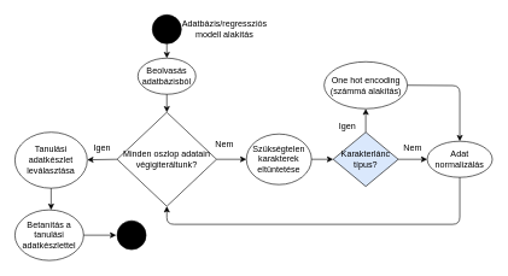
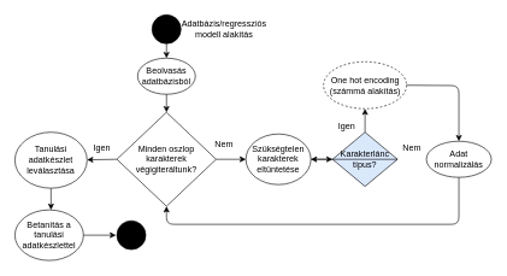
  <mxCell id="0" />
  <mxCell id="1" parent="0" />
  <mxCell id="2" value="" style="ellipse;whiteSpace=wrap;html=1;aspect=fixed;fillColor=#000000;" vertex="1" parent="1"><mxGeometry x="210" y="20" width="40" height="40" as="geometry" /></mxCell>
  <mxCell id="3" value="Adatbázis/regressziós modell alakítás" style="text;html=1;strokeColor=none;fillColor=none;align=center;verticalAlign=middle;whiteSpace=wrap;rounded=0;" vertex="1" parent="1"><mxGeometry x="290" y="30" width="40" height="20" as="geometry" /></mxCell>
  <mxCell id="4" value="" style="endArrow=classic;html=1;exitX=0.5;exitY=1;exitDx=0;exitDy=0;entryX=0.5;entryY=0;entryDx=0;entryDy=0;" edge="1" parent="1" source="2" target="5"><mxGeometry width="50" height="50" relative="1" as="geometry"><mxPoint x="380" y="240" as="sourcePoint" /><mxPoint x="230" y="100" as="targetPoint" /></mxGeometry></mxCell>
  <mxCell id="5" value="Beolvasás adatbázisból" style="ellipse;whiteSpace=wrap;html=1;fillColor=#FFFFFF;" vertex="1" parent="1"><mxGeometry x="190" y="80" width="80" height="50" as="geometry" /></mxCell>
  <mxCell id="6" value="" style="endArrow=classic;html=1;exitX=0.5;exitY=1;exitDx=0;exitDy=0;entryX=0.5;entryY=0;entryDx=0;entryDy=0;" edge="1" parent="1" source="5" target="7"><mxGeometry width="50" height="50" relative="1" as="geometry"><mxPoint x="380" y="240" as="sourcePoint" /><mxPoint x="230" y="180" as="targetPoint" /></mxGeometry></mxCell>
- <mxCell id="7" value="Minden oszlop adatain végigiteráltunk?" style="rhombus;whiteSpace=wrap;html=1;" vertex="1" parent="1"><mxGeometry x="161.25" y="155" width="137.5" height="130" as="geometry" /></mxCell>
+ <mxCell id="7" value="Minden oszlop karakterek végigiteráltunk?" style="rhombus;whiteSpace=wrap;html=1;" vertex="1" parent="1"><mxGeometry x="161.25" y="155" width="137.5" height="130" as="geometry" /></mxCell>
  <mxCell id="8" value="" style="endArrow=classic;html=1;exitX=1;exitY=0.5;exitDx=0;exitDy=0;" edge="1" parent="1" source="7" target="9"><mxGeometry width="50" height="50" relative="1" as="geometry"><mxPoint x="380" y="240" as="sourcePoint" /><mxPoint x="320" y="220" as="targetPoint" /></mxGeometry></mxCell>
  <mxCell id="9" value="Szükségtelen karakterek eltüntetése" style="ellipse;whiteSpace=wrap;html=1;" vertex="1" parent="1"><mxGeometry x="340" y="185" width="90" height="70" as="geometry" /></mxCell>
  <mxCell id="10" value="" style="endArrow=classic;html=1;exitX=1;exitY=0.5;exitDx=0;exitDy=0;" edge="1" parent="1" source="9"><mxGeometry width="50" height="50" relative="1" as="geometry"><mxPoint x="380" y="240" as="sourcePoint" /><mxPoint x="460" y="220" as="targetPoint" /></mxGeometry></mxCell>
  <mxCell id="11" value="Nem" style="text;html=1;strokeColor=none;fillColor=none;align=center;verticalAlign=middle;whiteSpace=wrap;rounded=0;" vertex="1" parent="1"><mxGeometry x="290" y="190" width="40" height="20" as="geometry" /></mxCell>
  <mxCell id="12" value="Karakterlánc típus?" style="rhombus;whiteSpace=wrap;html=1;fillColor=#dae8fc;" vertex="1" parent="1"><mxGeometry x="460" y="182.5" width="90" height="75" as="geometry" /></mxCell>
  <mxCell id="13" value="" style="endArrow=classic;html=1;exitX=0.5;exitY=0;exitDx=0;exitDy=0;entryX=0.5;entryY=1;entryDx=0;entryDy=0;entryPerimeter=0;" edge="1" parent="1" source="12" target="14"><mxGeometry width="50" height="50" relative="1" as="geometry"><mxPoint x="380" y="240" as="sourcePoint" /><mxPoint x="505" y="160" as="targetPoint" /></mxGeometry></mxCell>
- <mxCell id="14" value="One hot encoding (számmá alakítás)" style="ellipse;whiteSpace=wrap;html=1;fillColor=#FFFFFF;" vertex="1" parent="1"><mxGeometry x="447.5" y="85" width="115" height="65" as="geometry" /></mxCell>
+ <mxCell id="14" value="One hot encoding (számmá alakítás)" style="ellipse;whiteSpace=wrap;html=1;fillColor=#FFFFFF;dashed=1;" vertex="1" parent="1"><mxGeometry x="447.5" y="85" width="115" height="65" as="geometry" /></mxCell>
  <mxCell id="15" value="Igen" style="text;html=1;strokeColor=none;fillColor=none;align=center;verticalAlign=middle;whiteSpace=wrap;rounded=0;" vertex="1" parent="1"><mxGeometry x="460" y="165" width="40" height="20" as="geometry" /></mxCell>
- <mxCell id="16" value="" style="endArrow=classic;html=1;exitX=1;exitY=0.5;exitDx=0;exitDy=0;" edge="1" parent="1" source="12" target="17"><mxGeometry width="50" height="50" relative="1" as="geometry"><mxPoint x="380" y="240" as="sourcePoint" /><mxPoint x="590" y="220" as="targetPoint" /></mxGeometry></mxCell>
+ <mxCell id="16" value="" style="endArrow=classic;html=1;exitX=1;exitY=0.5;exitDx=0;exitDy=0;" edge="1" parent="1" source="12" target="9"><mxGeometry width="50" height="50" relative="1" as="geometry"><mxPoint x="380" y="240" as="sourcePoint" /><mxPoint x="590" y="220" as="targetPoint" /></mxGeometry></mxCell>
  <mxCell id="17" value="Adat normalizálás" style="ellipse;whiteSpace=wrap;html=1;" vertex="1" parent="1"><mxGeometry x="590" y="195" width="90" height="50" as="geometry" /></mxCell>
  <mxCell id="18" value="Nem" style="text;html=1;strokeColor=none;fillColor=none;align=center;verticalAlign=middle;whiteSpace=wrap;rounded=0;" vertex="1" parent="1"><mxGeometry x="550" y="195" width="40" height="20" as="geometry" /></mxCell>
  <mxCell id="19" value="" style="endArrow=classic;html=1;exitX=1;exitY=0.5;exitDx=0;exitDy=0;entryX=0.5;entryY=0;entryDx=0;entryDy=0;" edge="1" parent="1" source="14" target="17"><mxGeometry width="50" height="50" relative="1" as="geometry"><mxPoint x="380" y="240" as="sourcePoint" /><mxPoint x="430" y="190" as="targetPoint" /><Array as="points"><mxPoint x="635" y="118" /></Array></mxGeometry></mxCell>
  <mxCell id="20" value="" style="endArrow=classic;html=1;exitX=0.5;exitY=1;exitDx=0;exitDy=0;entryX=0.5;entryY=1;entryDx=0;entryDy=0;" edge="1" parent="1" source="17" target="7"><mxGeometry width="50" height="50" relative="1" as="geometry"><mxPoint x="380" y="240" as="sourcePoint" /><mxPoint x="430" y="190" as="targetPoint" /><Array as="points"><mxPoint x="635" y="310" /><mxPoint x="230" y="310" /></Array></mxGeometry></mxCell>
  <mxCell id="21" value="" style="endArrow=classic;html=1;exitX=0;exitY=0.5;exitDx=0;exitDy=0;" edge="1" parent="1" source="7" target="22"><mxGeometry width="50" height="50" relative="1" as="geometry"><mxPoint x="380" y="240" as="sourcePoint" /><mxPoint x="130" y="220" as="targetPoint" /></mxGeometry></mxCell>
  <mxCell id="22" value="Tanulási adatkészlet leválasztása" style="ellipse;whiteSpace=wrap;html=1;" vertex="1" parent="1"><mxGeometry x="20" y="182.5" width="100" height="77.5" as="geometry" /></mxCell>
  <mxCell id="23" value="Igen" style="text;html=1;strokeColor=none;fillColor=none;align=center;verticalAlign=middle;whiteSpace=wrap;rounded=0;" vertex="1" parent="1"><mxGeometry x="121.25" y="195" width="40" height="20" as="geometry" /></mxCell>
  <mxCell id="24" value="" style="endArrow=classic;html=1;exitX=0.5;exitY=1;exitDx=0;exitDy=0;" edge="1" parent="1" source="22"><mxGeometry width="50" height="50" relative="1" as="geometry"><mxPoint x="380" y="240" as="sourcePoint" /><mxPoint x="70" y="290" as="targetPoint" /></mxGeometry></mxCell>
  <mxCell id="25" value="Betanítás a tanulási adatkészlettel" style="ellipse;whiteSpace=wrap;html=1;fillColor=#FFFFFF;" vertex="1" parent="1"><mxGeometry x="20" y="290" width="95" height="70" as="geometry" /></mxCell>
  <mxCell id="26" value="" style="endArrow=classic;html=1;exitX=1;exitY=0.5;exitDx=0;exitDy=0;" edge="1" parent="1" source="25"><mxGeometry width="50" height="50" relative="1" as="geometry"><mxPoint x="380" y="240" as="sourcePoint" /><mxPoint x="160" y="325" as="targetPoint" /></mxGeometry></mxCell>
  <mxCell id="27" value="" style="ellipse;whiteSpace=wrap;html=1;aspect=fixed;fillColor=#000000;" vertex="1" parent="1"><mxGeometry x="161.25" y="305" width="40" height="40" as="geometry" /></mxCell>
